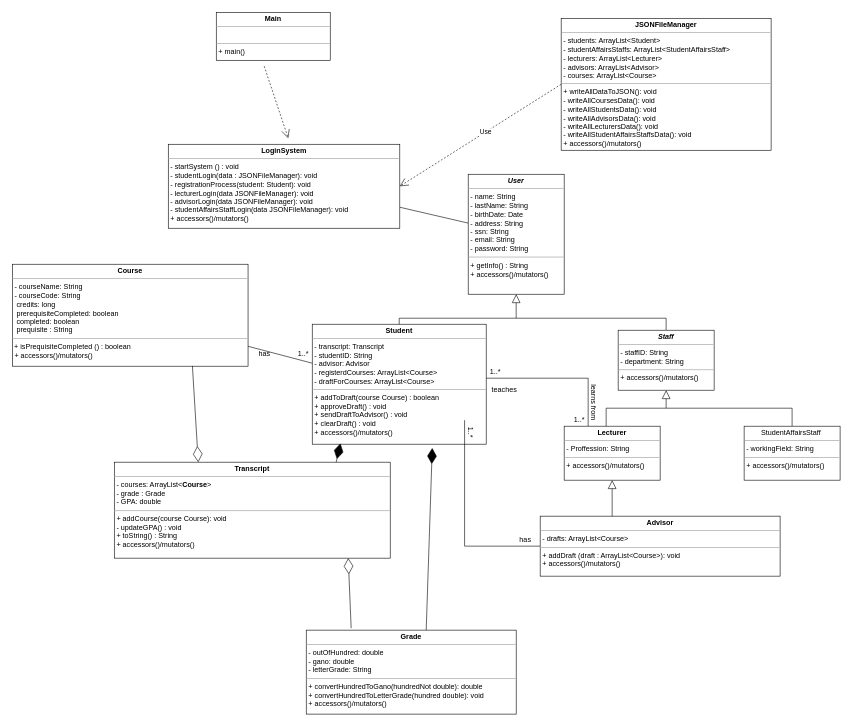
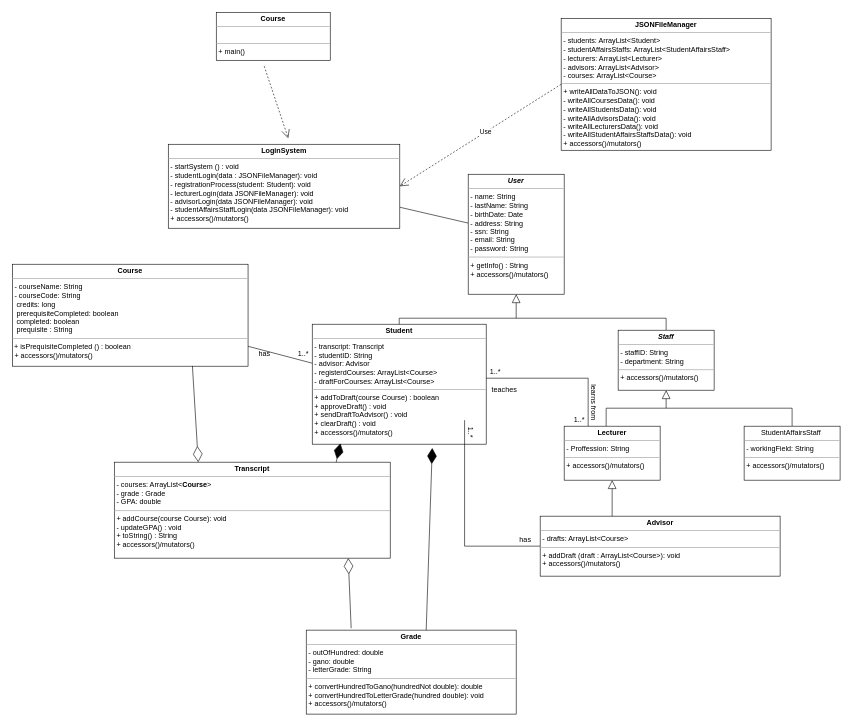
  <mxCell id="0" />
  <mxCell id="1" parent="0" />
  <mxCell id="2" style="edgeStyle=none;rounded=0;orthogonalLoop=1;jettySize=auto;html=1;entryX=1;entryY=0.75;entryDx=0;entryDy=0;fontColor=#000000;endArrow=none;endFill=0;" parent="1" source="3" target="16" edge="1"><mxGeometry relative="1" as="geometry" /></mxCell>
  <mxCell id="3" value="&lt;p style=&quot;margin:0px;margin-top:4px;text-align:center;&quot;&gt;&lt;b&gt;&lt;i&gt;User&lt;/i&gt;&lt;/b&gt;&lt;/p&gt;&lt;hr size=&quot;1&quot;&gt;&lt;p style=&quot;margin:0px;margin-left:4px;&quot;&gt;- name: String&lt;/p&gt;&lt;p style=&quot;margin:0px;margin-left:4px;&quot;&gt;- lastName: String&lt;/p&gt;&lt;p style=&quot;border-color: var(--border-color); margin: 0px 0px 0px 4px;&quot;&gt;- birthDate: Date&lt;/p&gt;&lt;p style=&quot;margin:0px;margin-left:4px;&quot;&gt;- address: String&lt;/p&gt;&lt;p style=&quot;margin:0px;margin-left:4px;&quot;&gt;- ssn: String&lt;/p&gt;&lt;p style=&quot;margin:0px;margin-left:4px;&quot;&gt;- email: String&lt;/p&gt;&lt;p style=&quot;margin:0px;margin-left:4px;&quot;&gt;- password: String&lt;/p&gt;&lt;hr size=&quot;1&quot;&gt;&lt;p style=&quot;margin:0px;margin-left:4px;&quot;&gt;+ getInfo() : String&lt;/p&gt;&lt;p style=&quot;margin:0px;margin-left:4px;&quot;&gt;+ accessors()/mutators()&lt;/p&gt;" style="verticalAlign=top;align=left;overflow=fill;fontSize=12;fontFamily=Helvetica;html=1;whiteSpace=wrap;" parent="1" vertex="1"><mxGeometry x="780" y="290" width="160" height="200" as="geometry" /></mxCell>
  <mxCell id="4" value="&lt;p style=&quot;margin:0px;margin-top:4px;text-align:center;&quot;&gt;&lt;b&gt;Student&lt;/b&gt;&lt;/p&gt;&lt;hr size=&quot;1&quot;&gt;&lt;p style=&quot;margin:0px;margin-left:4px;&quot;&gt;- transcript: Transcript&lt;/p&gt;&lt;p style=&quot;margin:0px;margin-left:4px;&quot;&gt;- studentID: String&lt;/p&gt;&lt;p style=&quot;margin:0px;margin-left:4px;&quot;&gt;- advisor: Advisor&lt;/p&gt;&lt;p style=&quot;margin:0px;margin-left:4px;&quot;&gt;- registerdCourses: ArrayList&amp;lt;Course&amp;gt;&lt;/p&gt;&lt;p style=&quot;margin:0px;margin-left:4px;&quot;&gt;- draftForCourses: ArrayList&amp;lt;Course&amp;gt;&lt;/p&gt;&lt;hr size=&quot;1&quot;&gt;&lt;p style=&quot;margin:0px;margin-left:4px;&quot;&gt;+ addToDraft(course Course) : boolean&lt;/p&gt;&lt;p style=&quot;margin:0px;margin-left:4px;&quot;&gt;+ approveDraft() : void&lt;/p&gt;&lt;p style=&quot;margin:0px;margin-left:4px;&quot;&gt;+ sendDraftToAdvisor() : void&lt;/p&gt;&lt;p style=&quot;margin:0px;margin-left:4px;&quot;&gt;+ clearDraft() : void&lt;/p&gt;&lt;p style=&quot;margin:0px;margin-left:4px;&quot;&gt;&lt;span style=&quot;background-color: initial;&quot;&gt;+ accessors()/mutators()&lt;/span&gt;&lt;br&gt;&lt;/p&gt;" style="verticalAlign=top;align=left;overflow=fill;fontSize=12;fontFamily=Helvetica;html=1;whiteSpace=wrap;" parent="1" vertex="1"><mxGeometry x="520" y="540" width="290" height="200" as="geometry" /></mxCell>
  <mxCell id="5" style="edgeStyle=none;rounded=0;orthogonalLoop=1;jettySize=auto;html=1;entryX=0.5;entryY=1;entryDx=0;entryDy=0;endArrow=block;endFill=0;exitX=0.304;exitY=0.018;exitDx=0;exitDy=0;exitPerimeter=0;strokeWidth=1;endSize=12;" parent="1" source="7" target="15" edge="1"><mxGeometry relative="1" as="geometry"><mxPoint x="1290" y="830" as="sourcePoint" /><Array as="points"><mxPoint x="1020" y="862" /></Array></mxGeometry></mxCell>
  <mxCell id="6" style="edgeStyle=none;rounded=0;orthogonalLoop=1;jettySize=auto;html=1;endArrow=none;endFill=0;exitX=0;exitY=0.5;exitDx=0;exitDy=0;" parent="1" source="7" edge="1"><mxGeometry relative="1" as="geometry"><mxPoint x="774" y="700" as="targetPoint" /><Array as="points"><mxPoint x="774" y="910" /></Array></mxGeometry></mxCell>
  <mxCell id="7" value="&lt;p style=&quot;margin:0px;margin-top:4px;text-align:center;&quot;&gt;&lt;b&gt;Advisor&lt;/b&gt;&lt;/p&gt;&lt;hr size=&quot;1&quot;&gt;&lt;p style=&quot;margin:0px;margin-left:4px;&quot;&gt;- drafts: ArrayList&amp;lt;Course&amp;gt;&lt;/p&gt;&lt;hr size=&quot;1&quot;&gt;&lt;p style=&quot;margin:0px;margin-left:4px;&quot;&gt;+ addDraft (draft : ArrayList&amp;lt;Course&amp;gt;): void&lt;/p&gt;&lt;p style=&quot;margin:0px;margin-left:4px;&quot;&gt;+ accessors()/mutators()&lt;br&gt;&lt;/p&gt;" style="verticalAlign=top;align=left;overflow=fill;fontSize=12;fontFamily=Helvetica;html=1;whiteSpace=wrap;" parent="1" vertex="1"><mxGeometry x="900" y="860" width="400" height="100" as="geometry" /></mxCell>
  <mxCell id="8" style="edgeStyle=none;rounded=0;orthogonalLoop=1;jettySize=auto;html=1;endArrow=none;endFill=0;" parent="1" source="9" edge="1"><mxGeometry relative="1" as="geometry"><mxPoint x="520" y="605" as="targetPoint" /></mxGeometry></mxCell>
  <mxCell id="9" value="&lt;p style=&quot;margin:0px;margin-top:4px;text-align:center;&quot;&gt;&lt;b&gt;Course&lt;/b&gt;&lt;/p&gt;&lt;hr size=&quot;1&quot;&gt;&lt;p style=&quot;margin:0px;margin-left:4px;&quot;&gt;&lt;span style=&quot;background-color: initial;&quot;&gt;- courseName: String&lt;/span&gt;&lt;/p&gt;&lt;p style=&quot;margin:0px;margin-left:4px;&quot;&gt;- courseCode: String&lt;/p&gt;&lt;p style=&quot;margin:0px;margin-left:4px;&quot;&gt;&amp;nbsp;credits: long&lt;/p&gt;&lt;p style=&quot;margin:0px;margin-left:4px;&quot;&gt;&amp;nbsp;prerequisiteCompleted: boolean&lt;/p&gt;&lt;p style=&quot;margin:0px;margin-left:4px;&quot;&gt;&amp;nbsp;completed: boolean&lt;/p&gt;&lt;p style=&quot;margin:0px;margin-left:4px;&quot;&gt;&amp;nbsp;prequisite : String&lt;/p&gt;&lt;hr size=&quot;1&quot;&gt;&amp;nbsp;+ isPrequisiteCompleted () : boolean&lt;br&gt;&lt;p style=&quot;margin:0px;margin-left:4px;&quot;&gt;+ accessors()/mutators()&lt;/p&gt;" style="verticalAlign=top;align=left;overflow=fill;fontSize=12;fontFamily=Helvetica;html=1;whiteSpace=wrap;" parent="1" vertex="1"><mxGeometry x="20" y="440" width="393" height="170" as="geometry" /></mxCell>
  <mxCell id="10" value="&lt;p style=&quot;margin:0px;margin-top:4px;text-align:center;&quot;&gt;&lt;b&gt;Transcript&lt;/b&gt;&lt;/p&gt;&lt;hr size=&quot;1&quot;&gt;&lt;p style=&quot;margin:0px;margin-left:4px;&quot;&gt;- courses: ArrayList&amp;lt;&lt;b style=&quot;border-color: var(--border-color); text-align: center;&quot;&gt;Course&lt;/b&gt;&lt;span style=&quot;background-color: initial;&quot;&gt;&amp;gt;&lt;/span&gt;&lt;br&gt;&lt;/p&gt;&lt;p style=&quot;margin:0px;margin-left:4px;&quot;&gt;&lt;span style=&quot;background-color: initial;&quot;&gt;- grade : Grade&lt;/span&gt;&lt;/p&gt;&lt;p style=&quot;margin:0px;margin-left:4px;&quot;&gt;&lt;span style=&quot;background-color: initial;&quot;&gt;- GPA: double&lt;/span&gt;&lt;/p&gt;&lt;hr size=&quot;1&quot;&gt;&lt;p style=&quot;margin:0px;margin-left:4px;&quot;&gt;+ addCourse(course Course): void&lt;/p&gt;&lt;p style=&quot;margin:0px;margin-left:4px;&quot;&gt;- updateGPA() : void&lt;/p&gt;&lt;p style=&quot;margin:0px;margin-left:4px;&quot;&gt;+ toString() : String&lt;/p&gt;&lt;p style=&quot;margin:0px;margin-left:4px;&quot;&gt;&lt;span style=&quot;background-color: initial;&quot;&gt;+ accessors()/mutators()&lt;/span&gt;&lt;/p&gt;" style="verticalAlign=top;align=left;overflow=fill;fontSize=12;fontFamily=Helvetica;html=1;whiteSpace=wrap;" parent="1" vertex="1"><mxGeometry x="190" y="770" width="460" height="160" as="geometry" /></mxCell>
  <mxCell id="11" value="&lt;p style=&quot;margin:0px;margin-top:4px;text-align:center;&quot;&gt;&lt;b&gt;Grade&lt;/b&gt;&lt;/p&gt;&lt;hr size=&quot;1&quot;&gt;&lt;p style=&quot;margin:0px;margin-left:4px;&quot;&gt;- outOfHundred: double&lt;/p&gt;&lt;p style=&quot;margin:0px;margin-left:4px;&quot;&gt;- gano: double&lt;/p&gt;&lt;p style=&quot;margin:0px;margin-left:4px;&quot;&gt;- letterGrade: String&lt;/p&gt;&lt;hr size=&quot;1&quot;&gt;&lt;p style=&quot;margin:0px;margin-left:4px;&quot;&gt;+ convertHundredToGano(hundredNot double): double&lt;/p&gt;&lt;p style=&quot;margin:0px;margin-left:4px;&quot;&gt;+ convertHundredToLetterGrade(hundred double): void&lt;/p&gt;&lt;p style=&quot;margin:0px;margin-left:4px;&quot;&gt;+ accessors()/mutators()&lt;br&gt;&lt;/p&gt;" style="verticalAlign=top;align=left;overflow=fill;fontSize=12;fontFamily=Helvetica;html=1;whiteSpace=wrap;" parent="1" vertex="1"><mxGeometry x="510" y="1050" width="350" height="140" as="geometry" /></mxCell>
  <mxCell id="12" style="edgeStyle=none;rounded=0;orthogonalLoop=1;jettySize=auto;html=1;exitX=0.5;exitY=0;exitDx=0;exitDy=0;endArrow=none;endFill=0;" parent="1" source="13" edge="1"><mxGeometry relative="1" as="geometry"><mxPoint x="860" y="530" as="targetPoint" /><Array as="points"><mxPoint x="1110" y="530" /></Array></mxGeometry></mxCell>
  <mxCell id="13" value="&lt;p style=&quot;margin:0px;margin-top:4px;text-align:center;&quot;&gt;&lt;b&gt;&lt;i&gt;Staff&lt;/i&gt;&lt;/b&gt;&lt;/p&gt;&lt;hr size=&quot;1&quot;&gt;&lt;p style=&quot;margin:0px;margin-left:4px;&quot;&gt;- staffID: String&lt;/p&gt;&lt;p style=&quot;margin:0px;margin-left:4px;&quot;&gt;- department: String&lt;/p&gt;&lt;hr size=&quot;1&quot;&gt;&lt;p style=&quot;margin:0px;margin-left:4px;&quot;&gt;+ accessors()/mutators()&lt;br&gt;&lt;/p&gt;" style="verticalAlign=top;align=left;overflow=fill;fontSize=12;fontFamily=Helvetica;html=1;whiteSpace=wrap;" parent="1" vertex="1"><mxGeometry x="1030" y="550" width="160" height="100" as="geometry" /></mxCell>
  <mxCell id="14" style="edgeStyle=none;rounded=0;orthogonalLoop=1;jettySize=auto;html=1;endArrow=none;endFill=0;exitX=0.25;exitY=0;exitDx=0;exitDy=0;" parent="1" source="15" edge="1"><mxGeometry relative="1" as="geometry"><Array as="points"><mxPoint x="980" y="630" /></Array><mxPoint x="810" y="630" as="targetPoint" /></mxGeometry></mxCell>
  <mxCell id="15" value="&lt;p style=&quot;margin:0px;margin-top:4px;text-align:center;&quot;&gt;&lt;b&gt;Lecturer&lt;/b&gt;&lt;/p&gt;&lt;hr size=&quot;1&quot;&gt;&lt;p style=&quot;margin:0px;margin-left:4px;&quot;&gt;- Proffession: String&lt;/p&gt;&lt;hr size=&quot;1&quot;&gt;&lt;p style=&quot;margin:0px;margin-left:4px;&quot;&gt;+ accessors()/mutators()&lt;br&gt;&lt;/p&gt;" style="verticalAlign=top;align=left;overflow=fill;fontSize=12;fontFamily=Helvetica;html=1;whiteSpace=wrap;" parent="1" vertex="1"><mxGeometry x="940" y="710" width="160" height="90" as="geometry" /></mxCell>
  <mxCell id="16" value="&lt;p style=&quot;margin:0px;margin-top:4px;text-align:center;&quot;&gt;&lt;b&gt;LoginSystem&lt;/b&gt;&lt;/p&gt;&lt;hr size=&quot;1&quot;&gt;&lt;p style=&quot;margin:0px;margin-left:4px;&quot;&gt;- startSystem () : void&lt;/p&gt;&lt;p style=&quot;margin:0px;margin-left:4px;&quot;&gt;- studentLogin(data : JSONFileManager): void&lt;/p&gt;&lt;p style=&quot;margin:0px;margin-left:4px;&quot;&gt;- registrationProcess(student: Student): void&lt;/p&gt;&lt;p style=&quot;margin:0px;margin-left:4px;&quot;&gt;- lecturerLogin(data JSONFileManager): void&lt;/p&gt;&lt;p style=&quot;margin:0px;margin-left:4px;&quot;&gt;- advisorLogin(data JSONFileManager): void&lt;/p&gt;&lt;p style=&quot;border-color: var(--border-color); margin: 0px 0px 0px 4px;&quot;&gt;- studentAffairsStaffLogin(data JSONFileManager): void&lt;/p&gt;&lt;div&gt;&lt;p style=&quot;border-color: var(--border-color); margin: 0px 0px 0px 4px;&quot;&gt;+ accessors()/mutators()&lt;br&gt;&lt;/p&gt;&lt;/div&gt;&lt;p style=&quot;margin:0px;margin-left:4px;&quot;&gt;&lt;br&gt;&lt;/p&gt;" style="verticalAlign=top;align=left;overflow=fill;fontSize=12;fontFamily=Helvetica;html=1;whiteSpace=wrap;" parent="1" vertex="1"><mxGeometry x="280" y="240" width="386" height="140" as="geometry" /></mxCell>
  <mxCell id="17" style="edgeStyle=none;rounded=0;orthogonalLoop=1;jettySize=auto;html=1;endArrow=none;endFill=0;exitX=0.5;exitY=0;exitDx=0;exitDy=0;" parent="1" source="18" edge="1"><mxGeometry relative="1" as="geometry"><mxPoint x="1110" y="680" as="targetPoint" /><Array as="points"><mxPoint x="1320" y="680" /></Array></mxGeometry></mxCell>
  <mxCell id="18" value="&lt;p style=&quot;margin:0px;margin-top:4px;text-align:center;&quot;&gt;StudentAffairsStaff&amp;nbsp;&lt;br&gt;&lt;/p&gt;&lt;hr size=&quot;1&quot;&gt;&lt;p style=&quot;margin:0px;margin-left:4px;&quot;&gt;- workingField: String&lt;/p&gt;&lt;hr size=&quot;1&quot;&gt;&lt;p style=&quot;margin:0px;margin-left:4px;&quot;&gt;+ accessors()/mutators()&lt;br&gt;&lt;/p&gt;" style="verticalAlign=top;align=left;overflow=fill;fontSize=12;fontFamily=Helvetica;html=1;whiteSpace=wrap;" parent="1" vertex="1"><mxGeometry x="1240" y="710" width="160" height="90" as="geometry" /></mxCell>
- <mxCell id="19" value="&lt;p style=&quot;margin:0px;margin-top:4px;text-align:center;&quot;&gt;&lt;b&gt;Main&lt;/b&gt;&lt;/p&gt;&lt;hr size=&quot;1&quot;&gt;&lt;p style=&quot;margin:0px;margin-left:4px;&quot;&gt;&lt;br&gt;&lt;/p&gt;&lt;hr size=&quot;1&quot;&gt;&lt;p style=&quot;margin:0px;margin-left:4px;&quot;&gt;+ main()&lt;/p&gt;" style="verticalAlign=top;align=left;overflow=fill;fontSize=12;fontFamily=Helvetica;html=1;whiteSpace=wrap;" parent="1" vertex="1"><mxGeometry x="360" y="20" width="190" height="80" as="geometry" /></mxCell>
+ <mxCell id="19" value="&lt;p style=&quot;margin:0px;margin-top:4px;text-align:center;&quot;&gt;&lt;b&gt;Course&lt;/b&gt;&lt;/p&gt;&lt;hr size=&quot;1&quot;&gt;&lt;p style=&quot;margin:0px;margin-left:4px;&quot;&gt;&lt;br&gt;&lt;/p&gt;&lt;hr size=&quot;1&quot;&gt;&lt;p style=&quot;margin:0px;margin-left:4px;&quot;&gt;+ main()&lt;/p&gt;" style="verticalAlign=top;align=left;overflow=fill;fontSize=12;fontFamily=Helvetica;html=1;whiteSpace=wrap;" parent="1" vertex="1"><mxGeometry x="360" y="20" width="190" height="80" as="geometry" /></mxCell>
  <mxCell id="20" value="&lt;p style=&quot;margin:0px;margin-top:4px;text-align:center;&quot;&gt;&lt;b&gt;JSONFileManager&lt;/b&gt;&lt;/p&gt;&lt;hr size=&quot;1&quot;&gt;&lt;p style=&quot;margin:0px;margin-left:4px;&quot;&gt;- students: ArrayList&amp;lt;Student&amp;gt;&lt;/p&gt;&lt;p style=&quot;margin:0px;margin-left:4px;&quot;&gt;- studentAffairsStaffs: ArrayList&amp;lt;StudentAffairsStaff&amp;gt;&lt;/p&gt;&lt;p style=&quot;margin:0px;margin-left:4px;&quot;&gt;- lecturers: ArrayList&amp;lt;Lecturer&amp;gt;&lt;/p&gt;&lt;p style=&quot;margin:0px;margin-left:4px;&quot;&gt;- advisors: ArrayList&amp;lt;Advisor&amp;gt;&lt;/p&gt;&lt;p style=&quot;margin:0px;margin-left:4px;&quot;&gt;- courses: ArrayList&amp;lt;Course&amp;gt;&lt;/p&gt;&lt;hr size=&quot;1&quot;&gt;&lt;p style=&quot;margin:0px;margin-left:4px;&quot;&gt;+ writeAllDataToJSON(): void&lt;/p&gt;&lt;p style=&quot;margin:0px;margin-left:4px;&quot;&gt;- writeAllCoursesData(): void&lt;/p&gt;&lt;p style=&quot;margin:0px;margin-left:4px;&quot;&gt;- writeAllStudentsData(): void&lt;/p&gt;&lt;p style=&quot;margin:0px;margin-left:4px;&quot;&gt;- writeAllAdvisorsData(): void&lt;/p&gt;&lt;p style=&quot;margin:0px;margin-left:4px;&quot;&gt;- writeAllLecturersData(): void&lt;/p&gt;&lt;p style=&quot;margin:0px;margin-left:4px;&quot;&gt;- writeAllStudentAffairsStaffsData(): void&lt;/p&gt;&lt;p style=&quot;margin:0px;margin-left:4px;&quot;&gt;+ accessors()/mutators()&lt;br&gt;&lt;/p&gt;" style="verticalAlign=top;align=left;overflow=fill;fontSize=12;fontFamily=Helvetica;html=1;whiteSpace=wrap;" parent="1" vertex="1"><mxGeometry x="935" y="30" width="350" height="220" as="geometry" /></mxCell>
  <mxCell id="21" value="" style="endArrow=block;endFill=0;endSize=12;html=1;rounded=0;entryX=0.5;entryY=1;entryDx=0;entryDy=0;exitX=0.5;exitY=0;exitDx=0;exitDy=0;" parent="1" source="4" target="3" edge="1"><mxGeometry width="160" relative="1" as="geometry"><mxPoint x="810" y="540" as="sourcePoint" /><mxPoint x="970" y="540" as="targetPoint" /><Array as="points"><mxPoint x="665" y="530" /><mxPoint x="860" y="530" /></Array></mxGeometry></mxCell>
  <mxCell id="22" value="" style="endArrow=diamondThin;endFill=1;endSize=24;html=1;rounded=0;entryX=0.162;entryY=0.993;entryDx=0;entryDy=0;entryPerimeter=0;" parent="1" target="4" edge="1"><mxGeometry width="160" relative="1" as="geometry"><mxPoint x="560" y="770" as="sourcePoint" /><mxPoint x="560" y="730" as="targetPoint" /><Array as="points" /></mxGeometry></mxCell>
  <mxCell id="23" value="" style="endArrow=block;endFill=0;endSize=12;html=1;rounded=0;entryX=0.5;entryY=1;entryDx=0;entryDy=0;" parent="1" target="13" edge="1"><mxGeometry width="160" relative="1" as="geometry"><mxPoint x="1010" y="710" as="sourcePoint" /><mxPoint x="840" y="640" as="targetPoint" /><Array as="points"><mxPoint x="1010" y="680" /><mxPoint x="1110" y="680" /></Array></mxGeometry></mxCell>
  <mxCell id="24" value="" style="endArrow=diamondThin;endFill=1;endSize=24;html=1;rounded=0;entryX=0.69;entryY=1.032;entryDx=0;entryDy=0;entryPerimeter=0;" parent="1" target="4" edge="1"><mxGeometry width="160" relative="1" as="geometry"><mxPoint x="710" y="1050" as="sourcePoint" /><mxPoint x="710" y="750" as="targetPoint" /></mxGeometry></mxCell>
  <mxCell id="25" value="" style="endArrow=diamondThin;endFill=0;endSize=24;html=1;rounded=0;exitX=0.214;exitY=-0.023;exitDx=0;exitDy=0;exitPerimeter=0;" parent="1" source="11" edge="1"><mxGeometry width="160" relative="1" as="geometry"><mxPoint x="590" y="1040" as="sourcePoint" /><mxPoint x="580" y="930" as="targetPoint" /></mxGeometry></mxCell>
  <mxCell id="26" value="" style="endArrow=diamondThin;endFill=0;endSize=24;html=1;rounded=0;exitX=0.764;exitY=0.997;exitDx=0;exitDy=0;exitPerimeter=0;" parent="1" source="9" edge="1"><mxGeometry width="160" relative="1" as="geometry"><mxPoint x="560" y="680" as="sourcePoint" /><mxPoint x="330" y="770" as="targetPoint" /></mxGeometry></mxCell>
  <mxCell id="27" value="Use" style="endArrow=open;endSize=12;dashed=1;html=1;rounded=0;entryX=1;entryY=0.5;entryDx=0;entryDy=0;exitX=0;exitY=0.5;exitDx=0;exitDy=0;" parent="1" source="20" target="16" edge="1"><mxGeometry x="-0.065" width="160" relative="1" as="geometry"><mxPoint x="640" y="560" as="sourcePoint" /><mxPoint x="800" y="560" as="targetPoint" /><mxPoint as="offset" /></mxGeometry></mxCell>
  <mxCell id="28" value="Use" style="endArrow=open;endSize=12;dashed=1;html=1;rounded=0;fontColor=#000000;textOpacity=0;" parent="1" edge="1"><mxGeometry x="-0.748" y="-159" width="160" relative="1" as="geometry"><mxPoint x="440" y="110" as="sourcePoint" /><mxPoint x="480" y="230" as="targetPoint" /><mxPoint as="offset" /></mxGeometry></mxCell>
  <mxCell id="29" value="1..*" style="text;html=1;align=center;verticalAlign=middle;resizable=0;points=[];autosize=1;strokeColor=none;fillColor=none;" parent="1" vertex="1"><mxGeometry x="810" y="610" width="30" height="20" as="geometry" /></mxCell>
  <mxCell id="30" value="learns from" style="text;html=1;align=center;verticalAlign=middle;resizable=0;points=[];autosize=1;strokeColor=none;fillColor=none;rotation=90;" parent="1" vertex="1"><mxGeometry x="950" y="660" width="80" height="20" as="geometry" /></mxCell>
  <mxCell id="31" value="1..*" style="text;html=1;align=center;verticalAlign=middle;resizable=0;points=[];autosize=1;strokeColor=none;fillColor=none;rotation=0;" parent="1" vertex="1"><mxGeometry x="950" y="690" width="30" height="20" as="geometry" /></mxCell>
  <mxCell id="32" value="teaches&lt;br&gt;" style="text;html=1;align=center;verticalAlign=middle;resizable=0;points=[];autosize=1;strokeColor=none;fillColor=none;rotation=0;" parent="1" vertex="1"><mxGeometry x="810" y="640" width="60" height="20" as="geometry" /></mxCell>
  <mxCell id="33" value="1..*" style="text;html=1;align=center;verticalAlign=middle;resizable=0;points=[];autosize=1;strokeColor=none;fillColor=none;" parent="1" vertex="1"><mxGeometry x="490" y="580" width="30" height="20" as="geometry" /></mxCell>
  <mxCell id="34" value="has" style="text;html=1;align=center;verticalAlign=middle;resizable=0;points=[];autosize=1;strokeColor=none;fillColor=none;" parent="1" vertex="1"><mxGeometry x="425" y="580" width="30" height="20" as="geometry" /></mxCell>
  <mxCell id="35" value="1..*" style="text;html=1;align=center;verticalAlign=middle;resizable=0;points=[];autosize=1;strokeColor=none;fillColor=none;rotation=90;" parent="1" vertex="1"><mxGeometry x="770" y="710" width="30" height="20" as="geometry" /></mxCell>
  <mxCell id="36" value="has" style="text;html=1;align=center;verticalAlign=middle;resizable=0;points=[];autosize=1;strokeColor=none;fillColor=none;" parent="1" vertex="1"><mxGeometry x="860" y="890" width="30" height="20" as="geometry" /></mxCell>
